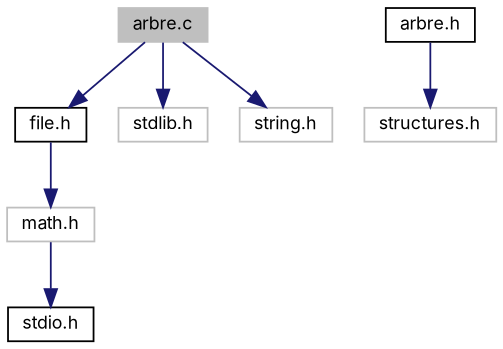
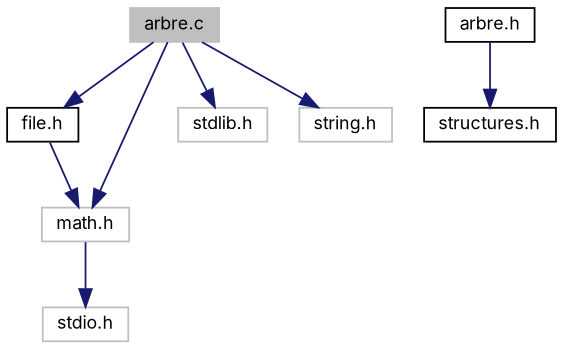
  digraph {
    fontname=Inter
    node [color=grey75 fillcolor=white fontname=Inter fontsize=10 shape=record style=filled]
    edge [color=midnightblue fontname=Inter fontsize=10 labelfontname=Helvetica labelfontsize=10 style=solid]
    n1 [fillcolor=grey75 fontcolor=black height=0.2 label="arbre.c" width=0.4]
    n2 [color=black height=0.2 label="file.h" width=0.4]
    n3 [height=0.2 label="math.h" width=0.4]
    n4 [height=0.2 label="stdlib.h" width=0.4]
    n5 [height=0.2 label="string.h" width=0.4]
    n6 [color=black height=0.2 label="arbre.h" width=0.4]
-   n7 [height=0.2 label="structures.h" width=0.4]
-   n8 [color=black height=0.2 label="stdio.h" width=0.4]
+   n7 [color=black height=0.2 label="structures.h" width=0.4]
+   n8 [height=0.2 label="stdio.h" width=0.4]
    n1 -> n2
+   n1 -> n3
    n1 -> n4
    n1 -> n5
    n2 -> n3
    n3 -> n8
    n6 -> n7
  }
